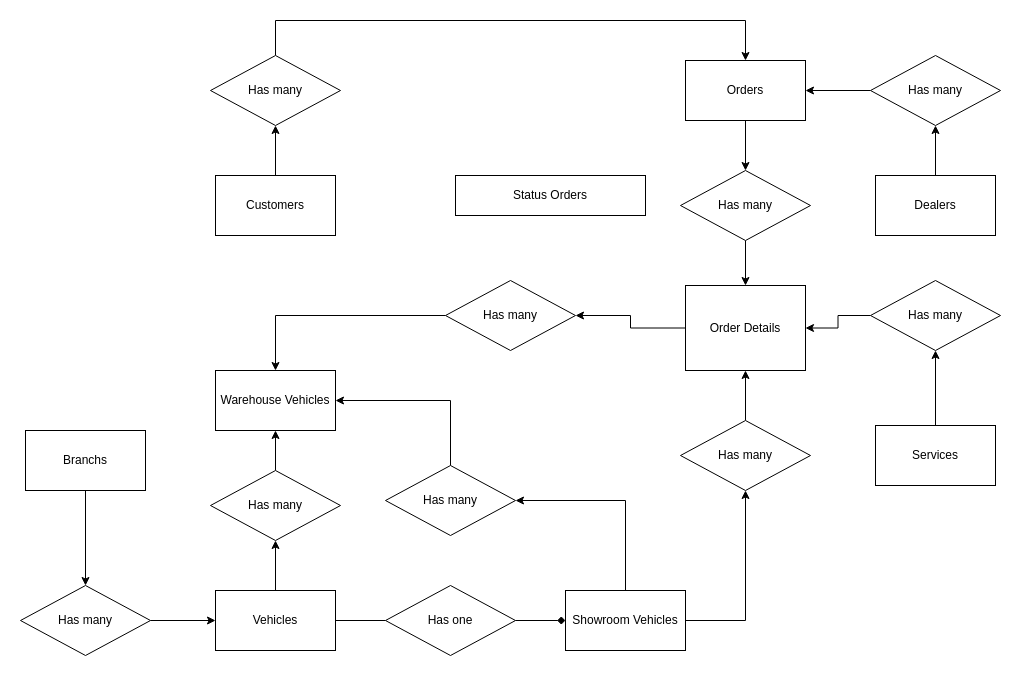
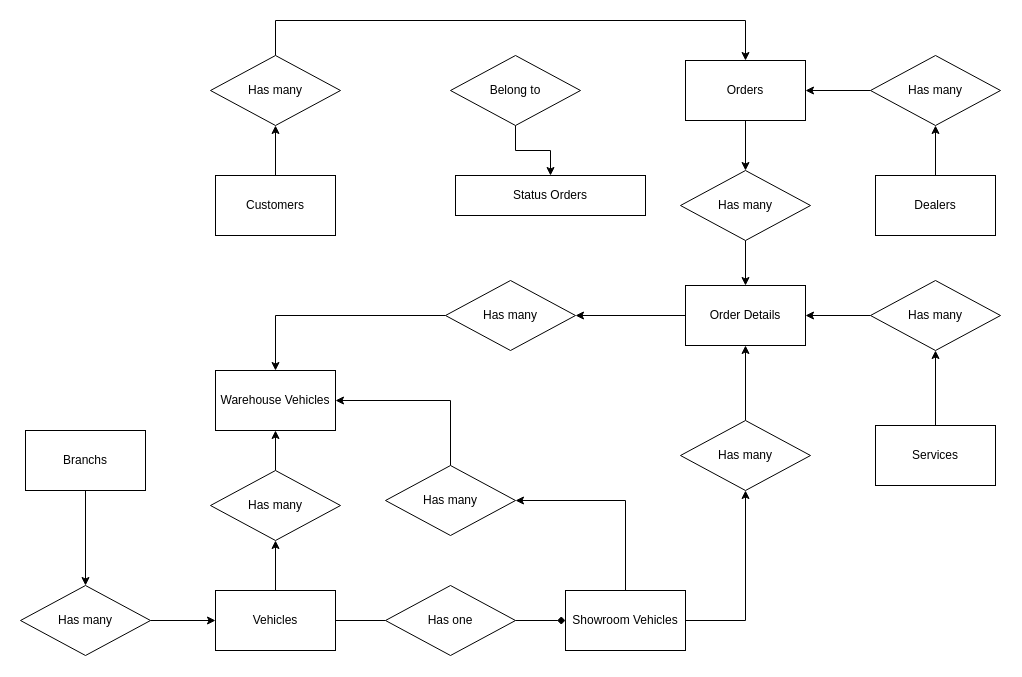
  <mxCell id="0" />
  <mxCell id="1" parent="0" />
  <mxCell id="2" style="edgeStyle=orthogonalEdgeStyle;rounded=0;orthogonalLoop=1;jettySize=auto;html=1;entryX=0.5;entryY=1;entryDx=0;entryDy=0;" edge="1" parent="1" source="3" target="43"><mxGeometry relative="1" as="geometry" /></mxCell>
  <mxCell id="3" value="Customers" style="rounded=0;whiteSpace=wrap;html=1;" vertex="1" parent="1"><mxGeometry x="215" y="175" width="120" height="60" as="geometry" /></mxCell>
  <mxCell id="4" style="edgeStyle=orthogonalEdgeStyle;rounded=0;orthogonalLoop=1;jettySize=auto;html=1;" edge="1" parent="1" source="5" target="31"><mxGeometry relative="1" as="geometry" /></mxCell>
- <mxCell id="5" value="Order Details" style="rounded=0;whiteSpace=wrap;html=1;" vertex="1" parent="1"><mxGeometry x="685" y="285" width="120" height="85" as="geometry" /></mxCell>
+ <mxCell id="5" value="Order Details" style="rounded=0;whiteSpace=wrap;html=1;" vertex="1" parent="1"><mxGeometry x="685" y="285" width="120" height="60" as="geometry" /></mxCell>
  <mxCell id="6" style="edgeStyle=orthogonalEdgeStyle;rounded=0;orthogonalLoop=1;jettySize=auto;html=1;" edge="1" parent="1" source="8" target="29"><mxGeometry relative="1" as="geometry"><Array as="points"><mxPoint x="625" y="500" /></Array></mxGeometry></mxCell>
  <mxCell id="7" style="edgeStyle=orthogonalEdgeStyle;rounded=0;orthogonalLoop=1;jettySize=auto;html=1;entryX=0.5;entryY=1;entryDx=0;entryDy=0;" edge="1" parent="1" source="8" target="33"><mxGeometry relative="1" as="geometry"><Array as="points"><mxPoint x="745" y="620" /></Array></mxGeometry></mxCell>
  <mxCell id="8" value="Showroom Vehicles" style="rounded=0;whiteSpace=wrap;html=1;" vertex="1" parent="1"><mxGeometry x="565" y="590" width="120" height="60" as="geometry" /></mxCell>
  <mxCell id="9" value="Warehouse Vehicles" style="rounded=0;whiteSpace=wrap;html=1;" vertex="1" parent="1"><mxGeometry x="215" y="370" width="120" height="60" as="geometry" /></mxCell>
  <mxCell id="10" style="edgeStyle=orthogonalEdgeStyle;rounded=0;orthogonalLoop=1;jettySize=auto;html=1;" edge="1" parent="1" source="12" target="25"><mxGeometry relative="1" as="geometry" /></mxCell>
  <mxCell id="11" style="edgeStyle=orthogonalEdgeStyle;rounded=0;orthogonalLoop=1;jettySize=auto;html=1;endArrow=none;" edge="1" parent="1" source="12" target="27"><mxGeometry relative="1" as="geometry" /></mxCell>
  <mxCell id="12" value="Vehicles" style="rounded=0;whiteSpace=wrap;html=1;" vertex="1" parent="1"><mxGeometry x="215" y="590" width="120" height="60" as="geometry" /></mxCell>
  <mxCell id="13" style="edgeStyle=orthogonalEdgeStyle;rounded=0;orthogonalLoop=1;jettySize=auto;html=1;" edge="1" parent="1" source="14" target="23"><mxGeometry relative="1" as="geometry" /></mxCell>
  <mxCell id="14" value="Branchs" style="rounded=0;whiteSpace=wrap;html=1;" vertex="1" parent="1"><mxGeometry x="25" y="430" width="120" height="60" as="geometry" /></mxCell>
  <mxCell id="15" value="Status Orders" style="rounded=0;whiteSpace=wrap;html=1;" vertex="1" parent="1"><mxGeometry x="455" y="175" width="190" height="40" as="geometry" /></mxCell>
  <mxCell id="16" style="edgeStyle=orthogonalEdgeStyle;rounded=0;orthogonalLoop=1;jettySize=auto;html=1;" edge="1" parent="1" source="17" target="35"><mxGeometry relative="1" as="geometry" /></mxCell>
  <mxCell id="17" value="Orders" style="rounded=0;whiteSpace=wrap;html=1;" vertex="1" parent="1"><mxGeometry x="685" y="60" width="120" height="60" as="geometry" /></mxCell>
  <mxCell id="18" style="edgeStyle=orthogonalEdgeStyle;rounded=0;orthogonalLoop=1;jettySize=auto;html=1;entryX=0.5;entryY=1;entryDx=0;entryDy=0;" edge="1" parent="1" source="19" target="39"><mxGeometry relative="1" as="geometry" /></mxCell>
  <mxCell id="19" value="Dealers" style="rounded=0;whiteSpace=wrap;html=1;" vertex="1" parent="1"><mxGeometry x="875" y="175" width="120" height="60" as="geometry" /></mxCell>
  <mxCell id="20" style="edgeStyle=orthogonalEdgeStyle;rounded=0;orthogonalLoop=1;jettySize=auto;html=1;" edge="1" parent="1" source="21" target="37"><mxGeometry relative="1" as="geometry" /></mxCell>
  <mxCell id="21" value="Services" style="rounded=0;whiteSpace=wrap;html=1;" vertex="1" parent="1"><mxGeometry x="875" y="425" width="120" height="60" as="geometry" /></mxCell>
  <mxCell id="22" style="edgeStyle=orthogonalEdgeStyle;rounded=0;orthogonalLoop=1;jettySize=auto;html=1;" edge="1" parent="1" source="23" target="12"><mxGeometry relative="1" as="geometry" /></mxCell>
  <mxCell id="23" value="Has many" style="rhombus;whiteSpace=wrap;html=1;" vertex="1" parent="1"><mxGeometry x="20" y="585" width="130" height="70" as="geometry" /></mxCell>
  <mxCell id="24" style="edgeStyle=orthogonalEdgeStyle;rounded=0;orthogonalLoop=1;jettySize=auto;html=1;" edge="1" parent="1" source="25" target="9"><mxGeometry relative="1" as="geometry" /></mxCell>
  <mxCell id="25" value="Has many" style="rhombus;whiteSpace=wrap;html=1;" vertex="1" parent="1"><mxGeometry x="210" y="470" width="130" height="70" as="geometry" /></mxCell>
  <mxCell id="26" style="edgeStyle=orthogonalEdgeStyle;rounded=0;orthogonalLoop=1;jettySize=auto;html=1;entryX=0;entryY=0.5;entryDx=0;entryDy=0;endArrow=diamond;" edge="1" parent="1" source="27" target="8"><mxGeometry relative="1" as="geometry" /></mxCell>
  <mxCell id="27" value="Has one" style="rhombus;whiteSpace=wrap;html=1;" vertex="1" parent="1"><mxGeometry x="385" y="585" width="130" height="70" as="geometry" /></mxCell>
  <mxCell id="28" style="edgeStyle=orthogonalEdgeStyle;rounded=0;orthogonalLoop=1;jettySize=auto;html=1;" edge="1" parent="1" source="29" target="9"><mxGeometry relative="1" as="geometry"><Array as="points"><mxPoint x="450" y="400" /></Array></mxGeometry></mxCell>
  <mxCell id="29" value="Has many" style="rhombus;whiteSpace=wrap;html=1;" vertex="1" parent="1"><mxGeometry x="385" y="465" width="130" height="70" as="geometry" /></mxCell>
  <mxCell id="30" style="edgeStyle=orthogonalEdgeStyle;rounded=0;orthogonalLoop=1;jettySize=auto;html=1;entryX=0.5;entryY=0;entryDx=0;entryDy=0;" edge="1" parent="1" source="31" target="9"><mxGeometry relative="1" as="geometry" /></mxCell>
  <mxCell id="31" value="Has many" style="rhombus;whiteSpace=wrap;html=1;" vertex="1" parent="1"><mxGeometry x="445" y="280" width="130" height="70" as="geometry" /></mxCell>
  <mxCell id="32" style="edgeStyle=orthogonalEdgeStyle;rounded=0;orthogonalLoop=1;jettySize=auto;html=1;entryX=0.5;entryY=1;entryDx=0;entryDy=0;" edge="1" parent="1" source="33" target="5"><mxGeometry relative="1" as="geometry" /></mxCell>
  <mxCell id="33" value="Has many" style="rhombus;whiteSpace=wrap;html=1;" vertex="1" parent="1"><mxGeometry x="680" y="420" width="130" height="70" as="geometry" /></mxCell>
  <mxCell id="34" style="edgeStyle=orthogonalEdgeStyle;rounded=0;orthogonalLoop=1;jettySize=auto;html=1;" edge="1" parent="1" source="35" target="5"><mxGeometry relative="1" as="geometry" /></mxCell>
  <mxCell id="35" value="Has many" style="rhombus;whiteSpace=wrap;html=1;" vertex="1" parent="1"><mxGeometry x="680" y="170" width="130" height="70" as="geometry" /></mxCell>
  <mxCell id="36" style="edgeStyle=orthogonalEdgeStyle;rounded=0;orthogonalLoop=1;jettySize=auto;html=1;entryX=1;entryY=0.5;entryDx=0;entryDy=0;" edge="1" parent="1" source="37" target="5"><mxGeometry relative="1" as="geometry" /></mxCell>
  <mxCell id="37" value="Has many" style="rhombus;whiteSpace=wrap;html=1;" vertex="1" parent="1"><mxGeometry x="870" y="280" width="130" height="70" as="geometry" /></mxCell>
  <mxCell id="38" style="edgeStyle=orthogonalEdgeStyle;rounded=0;orthogonalLoop=1;jettySize=auto;html=1;entryX=1;entryY=0.5;entryDx=0;entryDy=0;" edge="1" parent="1" source="39" target="17"><mxGeometry relative="1" as="geometry" /></mxCell>
  <mxCell id="39" value="Has many" style="rhombus;whiteSpace=wrap;html=1;" vertex="1" parent="1"><mxGeometry x="870" y="55" width="130" height="70" as="geometry" /></mxCell>
+ <mxCell id="40" style="edgeStyle=orthogonalEdgeStyle;rounded=0;orthogonalLoop=1;jettySize=auto;html=1;" edge="1" parent="1" source="41" target="15"><mxGeometry relative="1" as="geometry" /></mxCell>
+ <mxCell id="41" value="Belong to" style="rhombus;whiteSpace=wrap;html=1;" vertex="1" parent="1"><mxGeometry x="450" y="55" width="130" height="70" as="geometry" /></mxCell>
  <mxCell id="42" style="edgeStyle=orthogonalEdgeStyle;rounded=0;orthogonalLoop=1;jettySize=auto;html=1;entryX=0.5;entryY=0;entryDx=0;entryDy=0;" edge="1" parent="1" source="43" target="17"><mxGeometry relative="1" as="geometry"><Array as="points"><mxPoint x="275" y="20" /><mxPoint x="745" y="20" /></Array></mxGeometry></mxCell>
  <mxCell id="43" value="Has many" style="rhombus;whiteSpace=wrap;html=1;" vertex="1" parent="1"><mxGeometry x="210" y="55" width="130" height="70" as="geometry" /></mxCell>
